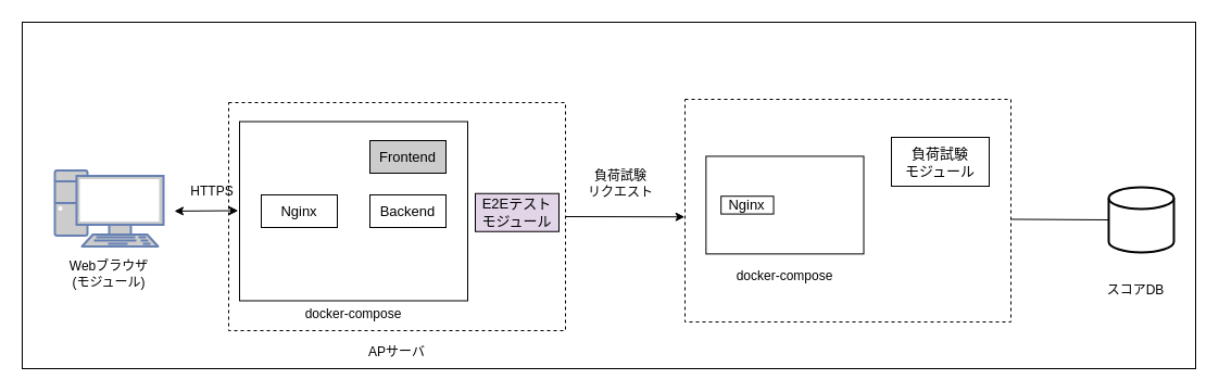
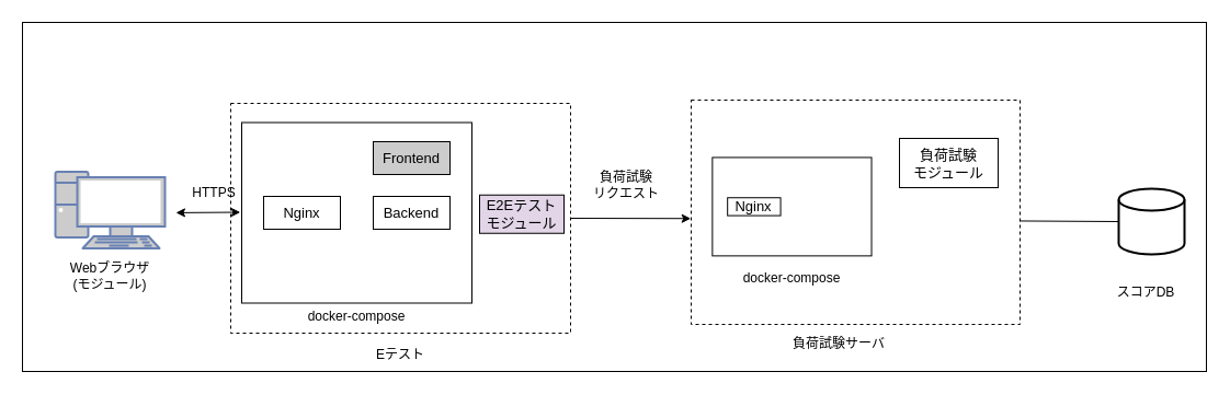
  <mxCell id="0" />
  <mxCell id="1" parent="0" />
  <mxCell id="2" value="" style="rounded=0;whiteSpace=wrap;html=1;" vertex="1" parent="1"><mxGeometry x="20" y="20" width="1080" height="319" as="geometry" /></mxCell>
  <mxCell id="3" value="" style="group" vertex="1" connectable="0" parent="1"><mxGeometry x="50" y="156.5" width="100" height="110" as="geometry" /></mxCell>
  <mxCell id="4" value="" style="fontColor=#0066CC;verticalAlign=top;verticalLabelPosition=bottom;labelPosition=center;align=center;html=1;outlineConnect=0;fillColor=#CCCCCC;strokeColor=#6881B3;gradientColor=none;gradientDirection=north;strokeWidth=2;shape=mxgraph.networks.pc;" vertex="1" parent="3"><mxGeometry width="100" height="70" as="geometry" /></mxCell>
  <mxCell id="5" value="Webブラウザ&lt;div&gt;(モジュール)&lt;/div&gt;" style="text;strokeColor=none;align=center;fillColor=none;html=1;verticalAlign=middle;whiteSpace=wrap;rounded=0;" vertex="1" parent="3"><mxGeometry y="80" width="100" height="30" as="geometry" /></mxCell>
  <mxCell id="6" value="" style="group" vertex="1" connectable="0" parent="1"><mxGeometry x="470" y="104" width="245" height="235" as="geometry" /></mxCell>
  <mxCell id="7" value="" style="group" vertex="1" connectable="0" parent="6"><mxGeometry x="70" y="55" width="70" height="30" as="geometry" /></mxCell>
  <mxCell id="8" value="負荷試験&lt;div&gt;リクエスト&lt;/div&gt;" style="text;strokeColor=none;align=center;fillColor=none;html=1;verticalAlign=middle;whiteSpace=wrap;rounded=0;" vertex="1" parent="7"><mxGeometry x="-4" y="-0.005" width="70" height="19.33" as="geometry" /></mxCell>
  <mxCell id="9" value="" style="group" vertex="1" connectable="0" parent="1"><mxGeometry x="210" y="94" width="310" height="235" as="geometry" /></mxCell>
  <mxCell id="10" value="" style="group" vertex="1" connectable="0" parent="9"><mxGeometry width="310" height="212.5" as="geometry" /></mxCell>
  <mxCell id="11" value="" style="rounded=0;whiteSpace=wrap;html=1;dashed=1;" vertex="1" parent="10"><mxGeometry width="310" height="210" as="geometry" /></mxCell>
  <mxCell id="12" value="docker-compose" style="text;strokeColor=none;align=center;fillColor=none;html=1;verticalAlign=middle;whiteSpace=wrap;rounded=0;" vertex="1" parent="10"><mxGeometry x="65" y="180" width="100" height="30" as="geometry" /></mxCell>
  <mxCell id="13" value="E2Eテスト&lt;div&gt;モジュール&lt;/div&gt;" style="rounded=0;whiteSpace=wrap;html=1;fontSize=13;fillColor=#e1d5e7;" vertex="1" parent="10"><mxGeometry x="227" y="83.75" width="77" height="35" as="geometry" /></mxCell>
  <mxCell id="14" value="" style="group" vertex="1" connectable="0" parent="10"><mxGeometry x="10" y="17.5" width="210" height="165" as="geometry" /></mxCell>
  <mxCell id="15" value="" style="rounded=0;whiteSpace=wrap;html=1;" vertex="1" parent="14"><mxGeometry width="210" height="165" as="geometry" /></mxCell>
  <mxCell id="16" value="&lt;font style=&quot;font-size: 13px;&quot;&gt;Nginx&lt;/font&gt;" style="rounded=0;whiteSpace=wrap;html=1;fontSize=13;" vertex="1" parent="14"><mxGeometry x="20" y="67.5" width="70" height="30" as="geometry" /></mxCell>
  <mxCell id="17" value="Frontend" style="rounded=0;whiteSpace=wrap;html=1;fontSize=13;fillColor=#cccccc;" vertex="1" parent="14"><mxGeometry x="120" y="17.5" width="70" height="30" as="geometry" /></mxCell>
  <mxCell id="18" value="Backend&lt;span style=&quot;color: rgba(0, 0, 0, 0); font-family: monospace; font-size: 0px; text-align: start; text-wrap: nowrap;&quot;&gt;%3CmxGraphModel%3E%3Croot%3E%3CmxCell%20id%3D%220%22%2F%3E%3CmxCell%20id%3D%221%22%20parent%3D%220%22%2F%3E%3CmxCell%20id%3D%222%22%20value%3D%22Frontend%22%20style%3D%22rounded%3D0%3BwhiteSpace%3Dwrap%3Bhtml%3D1%3BfontSize%3D13%3B%22%20vertex%3D%221%22%20parent%3D%221%22%3E%3CmxGeometry%20x%3D%22310%22%20y%3D%22360%22%20width%3D%2270%22%20height%3D%2230%22%20as%3D%22geometry%22%2F%3E%3C%2FmxCell%3E%3C%2Froot%3E%3C%2FmxGraphModel%3E&lt;/span&gt;" style="rounded=0;whiteSpace=wrap;html=1;fontSize=13;" vertex="1" parent="14"><mxGeometry x="120" y="67.5" width="70" height="30" as="geometry" /></mxCell>
  <mxCell id="19" value="" style="group" vertex="1" connectable="0" parent="1"><mxGeometry x="630" y="91" width="300" height="205" as="geometry" /></mxCell>
  <mxCell id="20" value="" style="rounded=0;whiteSpace=wrap;html=1;dashed=1;" vertex="1" parent="19"><mxGeometry width="300" height="205" as="geometry" /></mxCell>
  <mxCell id="21" value="" style="group" vertex="1" connectable="0" parent="19"><mxGeometry x="19.355" y="52.442" width="145.161" height="89.933" as="geometry" /></mxCell>
  <mxCell id="22" value="" style="rounded=0;whiteSpace=wrap;html=1;" vertex="1" parent="21"><mxGeometry width="145.161" height="89.933" as="geometry" /></mxCell>
  <mxCell id="23" value="&lt;font style=&quot;font-size: 13px;&quot;&gt;Nginx&lt;/font&gt;" style="rounded=0;whiteSpace=wrap;html=1;fontSize=13;" vertex="1" parent="21"><mxGeometry x="13.825" y="36.791" width="48.387" height="16.351" as="geometry" /></mxCell>
  <mxCell id="24" value="負荷試験&lt;div&gt;モジュール&lt;/div&gt;" style="rounded=0;whiteSpace=wrap;html=1;fontSize=13;" vertex="1" parent="19"><mxGeometry x="190" y="35" width="90" height="45" as="geometry" /></mxCell>
  <mxCell id="25" value="docker-compose" style="text;strokeColor=none;align=center;fillColor=none;html=1;verticalAlign=middle;whiteSpace=wrap;rounded=0;" vertex="1" parent="19"><mxGeometry x="41.94" y="148" width="100" height="30" as="geometry" /></mxCell>
  <mxCell id="26" value="" style="group" vertex="1" connectable="0" parent="1"><mxGeometry x="160" y="159" width="70" height="34.92" as="geometry" /></mxCell>
  <mxCell id="27" value="" style="endArrow=classic;startArrow=classic;html=1;rounded=0;entryX=-0.005;entryY=0.548;entryDx=0;entryDy=0;entryPerimeter=0;" edge="1" parent="26"><mxGeometry width="50" height="50" relative="1" as="geometry"><mxPoint y="34.92" as="sourcePoint" /><mxPoint x="58.775" y="34.52" as="targetPoint" /></mxGeometry></mxCell>
  <mxCell id="28" value="HTTPS" style="text;strokeColor=none;align=center;fillColor=none;html=1;verticalAlign=middle;whiteSpace=wrap;rounded=0;" vertex="1" parent="26"><mxGeometry y="6.21" width="70" height="22.5" as="geometry" /></mxCell>
- <mxCell id="29" value="APサーバ" style="text;strokeColor=none;align=center;fillColor=none;html=1;verticalAlign=middle;whiteSpace=wrap;rounded=0;" vertex="1" parent="1"><mxGeometry x="315" y="309" width="100" height="30" as="geometry" /></mxCell>
+ <mxCell id="29" value="Eテスト" style="text;strokeColor=none;align=center;fillColor=none;html=1;verticalAlign=middle;whiteSpace=wrap;rounded=0;" vertex="1" parent="1"><mxGeometry x="315" y="309" width="100" height="30" as="geometry" /></mxCell>
+ <mxCell id="30" value="負荷試験サーバ" style="text;strokeColor=none;align=center;fillColor=none;html=1;verticalAlign=middle;whiteSpace=wrap;rounded=0;" vertex="1" parent="1"><mxGeometry x="715" y="299" width="100" height="30" as="geometry" /></mxCell>
  <mxCell id="31" value="" style="endArrow=classic;html=1;rounded=0;entryX=-0.001;entryY=0.528;entryDx=0;entryDy=0;entryPerimeter=0;" edge="1" parent="1" target="20"><mxGeometry width="50" height="50" relative="1" as="geometry"><mxPoint x="520" y="199" as="sourcePoint" /><mxPoint x="620" y="209" as="targetPoint" /></mxGeometry></mxCell>
  <mxCell id="32" value="" style="strokeWidth=2;html=1;shape=mxgraph.flowchart.database;whiteSpace=wrap;" vertex="1" parent="1"><mxGeometry x="1020" y="172" width="60" height="60" as="geometry" /></mxCell>
  <mxCell id="33" value="" style="endArrow=none;html=1;rounded=0;entryX=0;entryY=0.5;entryDx=0;entryDy=0;entryPerimeter=0;" edge="1" parent="1" target="32"><mxGeometry width="50" height="50" relative="1" as="geometry"><mxPoint x="930" y="201.46" as="sourcePoint" /><mxPoint x="980" y="151.46" as="targetPoint" /></mxGeometry></mxCell>
  <mxCell id="34" value="スコアDB" style="text;strokeColor=none;align=center;fillColor=none;html=1;verticalAlign=middle;whiteSpace=wrap;rounded=0;" vertex="1" parent="1"><mxGeometry x="995" y="251.5" width="100" height="30" as="geometry" /></mxCell>
